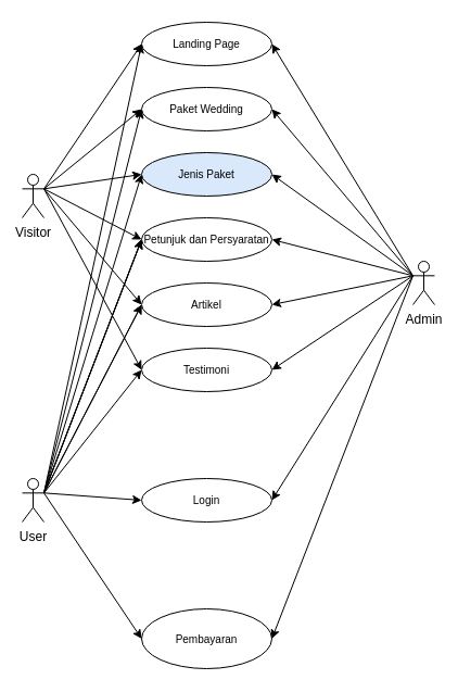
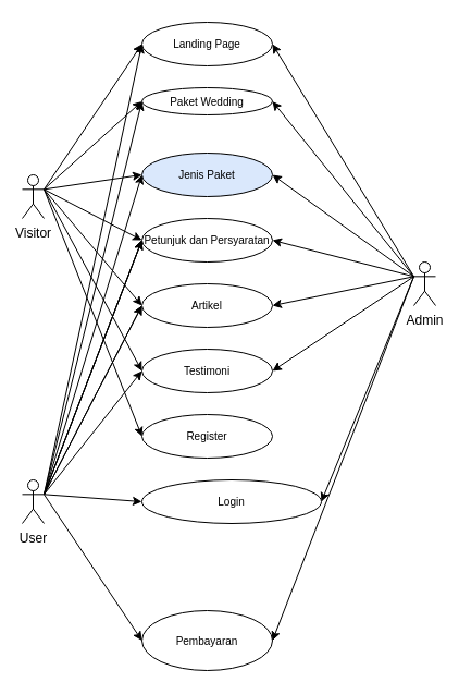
  <mxCell id="0" />
  <mxCell id="1" parent="0" />
  <mxCell id="2" value="User" style="shape=umlActor;verticalLabelPosition=bottom;verticalAlign=top;html=1;" parent="1" vertex="1"><mxGeometry x="20" y="440" width="20" height="40" as="geometry" /></mxCell>
  <mxCell id="3" value="&lt;font style=&quot;font-size: 10px;&quot;&gt;Landing Page&lt;/font&gt;" style="ellipse;whiteSpace=wrap;html=1;" parent="1" vertex="1"><mxGeometry x="130" y="20" width="120" height="40" as="geometry" /></mxCell>
- <mxCell id="4" value="&lt;font style=&quot;font-size: 10px;&quot;&gt;Paket Wedding&lt;/font&gt;" style="ellipse;whiteSpace=wrap;html=1;" parent="1" vertex="1"><mxGeometry x="130" y="80" width="120" height="40" as="geometry" /></mxCell>
+ <mxCell id="4" value="&lt;font style=&quot;font-size: 10px;&quot;&gt;Paket Wedding&lt;/font&gt;" style="ellipse;whiteSpace=wrap;html=1;" parent="1" vertex="1"><mxGeometry x="130" y="80" width="120" height="25" as="geometry" /></mxCell>
  <mxCell id="5" value="&lt;font style=&quot;font-size: 10px;&quot;&gt;Jenis Paket&lt;/font&gt;" style="ellipse;whiteSpace=wrap;html=1;fillColor=#dae8fc;" parent="1" vertex="1"><mxGeometry x="130" y="140" width="120" height="40" as="geometry" /></mxCell>
- <mxCell id="6" value="&lt;font style=&quot;font-size: 10px;&quot;&gt;Login&lt;/font&gt;" style="ellipse;whiteSpace=wrap;html=1;" parent="1" vertex="1"><mxGeometry x="130" y="440" width="120" height="40" as="geometry" /></mxCell>
+ <mxCell id="6" value="&lt;font style=&quot;font-size: 10px;&quot;&gt;Login&lt;/font&gt;" style="ellipse;whiteSpace=wrap;html=1;" parent="1" vertex="1"><mxGeometry x="130" y="440" width="165" height="40" as="geometry" /></mxCell>
  <mxCell id="7" value="&lt;font style=&quot;font-size: 10px;&quot;&gt;Petunjuk dan Persyaratan&lt;/font&gt;" style="ellipse;whiteSpace=wrap;html=1;" parent="1" vertex="1"><mxGeometry x="130" y="200" width="120" height="40" as="geometry" /></mxCell>
  <mxCell id="8" value="&lt;font style=&quot;font-size: 10px;&quot;&gt;Testimoni&lt;/font&gt;" style="ellipse;whiteSpace=wrap;html=1;" parent="1" vertex="1"><mxGeometry x="130" y="320" width="120" height="40" as="geometry" /></mxCell>
+ <mxCell id="9" value="&lt;font style=&quot;font-size: 10px;&quot;&gt;Register&lt;/font&gt;" style="ellipse;whiteSpace=wrap;html=1;" parent="1" vertex="1"><mxGeometry x="130" y="380" width="120" height="40" as="geometry" /></mxCell>
  <mxCell id="10" value="Visitor" style="shape=umlActor;verticalLabelPosition=bottom;verticalAlign=top;html=1;" parent="1" vertex="1"><mxGeometry x="20" y="160" width="20" height="40" as="geometry" /></mxCell>
  <mxCell id="11" value="" style="endArrow=classic;html=1;rounded=0;exitX=1;exitY=0.333;exitDx=0;exitDy=0;exitPerimeter=0;entryX=0;entryY=0.5;entryDx=0;entryDy=0;" parent="1" source="10" target="3" edge="1"><mxGeometry width="50" height="50" relative="1" as="geometry"><mxPoint x="50" y="170" as="sourcePoint" /><mxPoint x="100" y="120" as="targetPoint" /></mxGeometry></mxCell>
  <mxCell id="12" value="" style="endArrow=classic;html=1;rounded=0;entryX=0;entryY=0.5;entryDx=0;entryDy=0;exitX=1;exitY=0.333;exitDx=0;exitDy=0;exitPerimeter=0;" parent="1" source="10" target="4" edge="1"><mxGeometry width="50" height="50" relative="1" as="geometry"><mxPoint x="40" y="170" as="sourcePoint" /><mxPoint x="160" y="60" as="targetPoint" /></mxGeometry></mxCell>
  <mxCell id="13" value="" style="endArrow=classic;html=1;rounded=0;entryX=0;entryY=0.5;entryDx=0;entryDy=0;exitX=1;exitY=0.333;exitDx=0;exitDy=0;exitPerimeter=0;" parent="1" source="10" target="5" edge="1"><mxGeometry width="50" height="50" relative="1" as="geometry"><mxPoint x="40" y="170" as="sourcePoint" /><mxPoint x="170" y="70" as="targetPoint" /></mxGeometry></mxCell>
  <mxCell id="14" value="" style="endArrow=classic;html=1;rounded=0;exitX=1;exitY=0.333;exitDx=0;exitDy=0;exitPerimeter=0;entryX=0;entryY=0.5;entryDx=0;entryDy=0;" parent="1" source="10" target="7" edge="1"><mxGeometry width="50" height="50" relative="1" as="geometry"><mxPoint x="70" y="203" as="sourcePoint" /><mxPoint x="180" y="80" as="targetPoint" /></mxGeometry></mxCell>
  <mxCell id="15" value="" style="endArrow=classic;html=1;rounded=0;exitX=1;exitY=0.333;exitDx=0;exitDy=0;exitPerimeter=0;entryX=0;entryY=0.5;entryDx=0;entryDy=0;" parent="1" source="10" target="8" edge="1"><mxGeometry width="50" height="50" relative="1" as="geometry"><mxPoint x="80" y="213" as="sourcePoint" /><mxPoint x="160" y="240" as="targetPoint" /></mxGeometry></mxCell>
  <mxCell id="16" value="&lt;font style=&quot;font-size: 10px;&quot;&gt;Artikel&lt;/font&gt;" style="ellipse;whiteSpace=wrap;html=1;" parent="1" vertex="1"><mxGeometry x="130" y="260" width="120" height="40" as="geometry" /></mxCell>
  <mxCell id="17" value="" style="endArrow=classic;html=1;rounded=0;entryX=0;entryY=0.5;entryDx=0;entryDy=0;exitX=1;exitY=0.333;exitDx=0;exitDy=0;exitPerimeter=0;" parent="1" source="10" target="16" edge="1"><mxGeometry width="50" height="50" relative="1" as="geometry"><mxPoint x="50" y="180" as="sourcePoint" /><mxPoint x="140" y="210" as="targetPoint" /></mxGeometry></mxCell>
  <mxCell id="18" value="&lt;font style=&quot;font-size: 10px;&quot;&gt;Pembayaran&lt;/font&gt;" style="ellipse;whiteSpace=wrap;html=1;" parent="1" vertex="1"><mxGeometry x="130" y="560" width="120" height="55" as="geometry" /></mxCell>
  <mxCell id="19" value="Admin" style="shape=umlActor;verticalLabelPosition=bottom;verticalAlign=top;html=1;" parent="1" vertex="1"><mxGeometry x="380" y="240" width="20" height="40" as="geometry" /></mxCell>
  <mxCell id="20" value="" style="endArrow=classic;html=1;rounded=0;entryX=0;entryY=0.5;entryDx=0;entryDy=0;exitX=1;exitY=0.333;exitDx=0;exitDy=0;exitPerimeter=0;" parent="1" source="2" target="6" edge="1"><mxGeometry width="50" height="50" relative="1" as="geometry"><mxPoint x="40" y="460" as="sourcePoint" /><mxPoint x="90" y="410" as="targetPoint" /></mxGeometry></mxCell>
  <mxCell id="21" value="" style="endArrow=classic;html=1;rounded=0;entryX=0;entryY=0.5;entryDx=0;entryDy=0;exitX=1;exitY=0.333;exitDx=0;exitDy=0;exitPerimeter=0;" parent="1" source="2" target="18" edge="1"><mxGeometry width="50" height="50" relative="1" as="geometry"><mxPoint x="50" y="463" as="sourcePoint" /><mxPoint x="140" y="470" as="targetPoint" /></mxGeometry></mxCell>
  <mxCell id="22" value="" style="endArrow=classic;html=1;rounded=0;entryX=0;entryY=0.5;entryDx=0;entryDy=0;exitX=1;exitY=0.333;exitDx=0;exitDy=0;exitPerimeter=0;" parent="1" source="2" target="8" edge="1"><mxGeometry width="50" height="50" relative="1" as="geometry"><mxPoint x="50" y="463" as="sourcePoint" /><mxPoint x="140" y="470" as="targetPoint" /></mxGeometry></mxCell>
  <mxCell id="23" value="" style="endArrow=classic;html=1;rounded=0;entryX=1;entryY=0.5;entryDx=0;entryDy=0;exitX=0;exitY=0.333;exitDx=0;exitDy=0;exitPerimeter=0;" parent="1" source="19" target="3" edge="1"><mxGeometry width="50" height="50" relative="1" as="geometry"><mxPoint x="410" y="210" as="sourcePoint" /><mxPoint x="460" y="160" as="targetPoint" /></mxGeometry></mxCell>
  <mxCell id="24" value="" style="endArrow=classic;html=1;rounded=0;entryX=1;entryY=0.5;entryDx=0;entryDy=0;exitX=0;exitY=0.333;exitDx=0;exitDy=0;exitPerimeter=0;" parent="1" source="19" target="8" edge="1"><mxGeometry width="50" height="50" relative="1" as="geometry"><mxPoint x="420" y="220" as="sourcePoint" /><mxPoint x="260" y="50" as="targetPoint" /></mxGeometry></mxCell>
  <mxCell id="25" value="" style="endArrow=classic;html=1;rounded=0;entryX=0;entryY=0.5;entryDx=0;entryDy=0;exitX=1;exitY=0.333;exitDx=0;exitDy=0;exitPerimeter=0;" parent="1" source="2" target="3" edge="1"><mxGeometry width="50" height="50" relative="1" as="geometry"><mxPoint x="30" y="430" as="sourcePoint" /><mxPoint x="140" y="50" as="targetPoint" /></mxGeometry></mxCell>
  <mxCell id="26" value="" style="endArrow=classic;html=1;rounded=0;entryX=0;entryY=0.5;entryDx=0;entryDy=0;exitX=1;exitY=0.333;exitDx=0;exitDy=0;exitPerimeter=0;" parent="1" source="2" target="4" edge="1"><mxGeometry width="50" height="50" relative="1" as="geometry"><mxPoint x="50" y="183" as="sourcePoint" /><mxPoint x="140" y="110" as="targetPoint" /></mxGeometry></mxCell>
  <mxCell id="27" value="" style="endArrow=classic;html=1;rounded=0;entryX=0;entryY=0.5;entryDx=0;entryDy=0;exitX=1;exitY=0.333;exitDx=0;exitDy=0;exitPerimeter=0;" parent="1" source="2" target="5" edge="1"><mxGeometry width="50" height="50" relative="1" as="geometry"><mxPoint x="30" y="430" as="sourcePoint" /><mxPoint x="140" y="170" as="targetPoint" /></mxGeometry></mxCell>
  <mxCell id="28" value="" style="endArrow=classic;html=1;rounded=0;entryX=0;entryY=0.5;entryDx=0;entryDy=0;exitX=1;exitY=0.333;exitDx=0;exitDy=0;exitPerimeter=0;" parent="1" source="2" target="7" edge="1"><mxGeometry width="50" height="50" relative="1" as="geometry"><mxPoint x="30" y="430" as="sourcePoint" /><mxPoint x="140" y="230" as="targetPoint" /></mxGeometry></mxCell>
  <mxCell id="29" value="" style="endArrow=classic;html=1;rounded=0;entryX=0;entryY=0.5;entryDx=0;entryDy=0;exitX=1;exitY=0.333;exitDx=0;exitDy=0;exitPerimeter=0;" parent="1" source="2" target="16" edge="1"><mxGeometry width="50" height="50" relative="1" as="geometry"><mxPoint x="30" y="430" as="sourcePoint" /><mxPoint x="140" y="290" as="targetPoint" /></mxGeometry></mxCell>
  <mxCell id="30" value="" style="endArrow=classic;html=1;rounded=0;entryX=0;entryY=0.5;entryDx=0;entryDy=0;exitX=1;exitY=0.333;exitDx=0;exitDy=0;exitPerimeter=0;" parent="1" source="2" edge="1"><mxGeometry width="50" height="50" relative="1" as="geometry"><mxPoint x="30" y="430" as="sourcePoint" /><mxPoint x="130" y="280" as="targetPoint" /></mxGeometry></mxCell>
  <mxCell id="31" value="" style="endArrow=classic;html=1;rounded=0;entryX=0;entryY=0.5;entryDx=0;entryDy=0;exitX=1;exitY=0.333;exitDx=0;exitDy=0;exitPerimeter=0;" parent="1" source="2" edge="1"><mxGeometry width="50" height="50" relative="1" as="geometry"><mxPoint x="30" y="430" as="sourcePoint" /><mxPoint x="130" y="220" as="targetPoint" /></mxGeometry></mxCell>
  <mxCell id="32" value="" style="endArrow=classic;html=1;rounded=0;entryX=0;entryY=0.5;entryDx=0;entryDy=0;exitX=1;exitY=0.333;exitDx=0;exitDy=0;exitPerimeter=0;" parent="1" source="2" edge="1"><mxGeometry width="50" height="50" relative="1" as="geometry"><mxPoint x="30" y="430" as="sourcePoint" /><mxPoint x="130" y="220" as="targetPoint" /></mxGeometry></mxCell>
  <mxCell id="33" value="" style="endArrow=classic;html=1;rounded=0;entryX=1;entryY=0.5;entryDx=0;entryDy=0;exitX=0;exitY=0.333;exitDx=0;exitDy=0;exitPerimeter=0;" parent="1" source="19" target="4" edge="1"><mxGeometry width="50" height="50" relative="1" as="geometry"><mxPoint x="440" y="233" as="sourcePoint" /><mxPoint x="260" y="50" as="targetPoint" /></mxGeometry></mxCell>
  <mxCell id="34" value="" style="endArrow=classic;html=1;rounded=0;entryX=1;entryY=0.5;entryDx=0;entryDy=0;exitX=0;exitY=0.333;exitDx=0;exitDy=0;exitPerimeter=0;" parent="1" source="19" target="5" edge="1"><mxGeometry width="50" height="50" relative="1" as="geometry"><mxPoint x="450" y="243" as="sourcePoint" /><mxPoint x="270" y="60" as="targetPoint" /></mxGeometry></mxCell>
  <mxCell id="35" value="" style="endArrow=classic;html=1;rounded=0;entryX=1;entryY=0.5;entryDx=0;entryDy=0;exitX=0;exitY=0.333;exitDx=0;exitDy=0;exitPerimeter=0;" parent="1" source="19" target="7" edge="1"><mxGeometry width="50" height="50" relative="1" as="geometry"><mxPoint x="460" y="253" as="sourcePoint" /><mxPoint x="280" y="70" as="targetPoint" /></mxGeometry></mxCell>
  <mxCell id="36" value="" style="endArrow=classic;html=1;rounded=0;entryX=1;entryY=0.5;entryDx=0;entryDy=0;exitX=0;exitY=0.333;exitDx=0;exitDy=0;exitPerimeter=0;" parent="1" source="19" target="16" edge="1"><mxGeometry width="50" height="50" relative="1" as="geometry"><mxPoint x="470" y="263" as="sourcePoint" /><mxPoint x="290" y="80" as="targetPoint" /></mxGeometry></mxCell>
  <mxCell id="37" value="" style="endArrow=classic;html=1;rounded=0;entryX=1;entryY=0.5;entryDx=0;entryDy=0;exitX=0;exitY=0.333;exitDx=0;exitDy=0;exitPerimeter=0;" parent="1" source="19" target="6" edge="1"><mxGeometry width="50" height="50" relative="1" as="geometry"><mxPoint x="490" y="283" as="sourcePoint" /><mxPoint x="310" y="100" as="targetPoint" /></mxGeometry></mxCell>
  <mxCell id="38" value="" style="endArrow=classic;html=1;rounded=0;entryX=1;entryY=0.5;entryDx=0;entryDy=0;exitX=0;exitY=0.333;exitDx=0;exitDy=0;exitPerimeter=0;" parent="1" source="19" target="18" edge="1"><mxGeometry width="50" height="50" relative="1" as="geometry"><mxPoint x="500" y="293" as="sourcePoint" /><mxPoint x="320" y="110" as="targetPoint" /></mxGeometry></mxCell>
+ <mxCell id="39" value="" style="endArrow=classic;html=1;rounded=0;exitX=1;exitY=0.333;exitDx=0;exitDy=0;exitPerimeter=0;entryX=0;entryY=0.5;entryDx=0;entryDy=0;" edge="1" parent="1" source="10" target="9"><mxGeometry width="50" height="50" relative="1" as="geometry"><mxPoint x="50" y="183" as="sourcePoint" /><mxPoint x="140" y="350" as="targetPoint" /></mxGeometry></mxCell>
